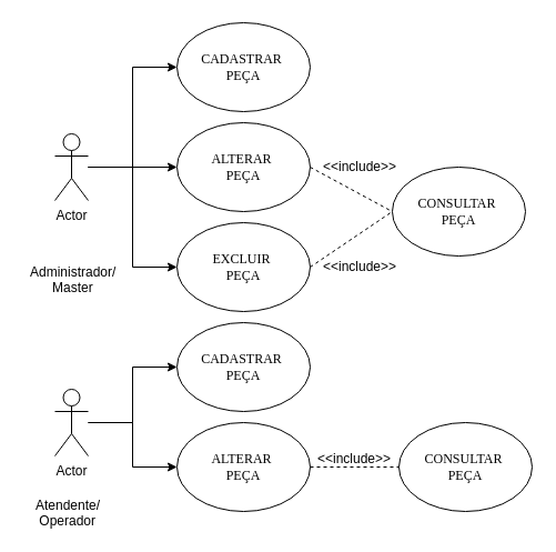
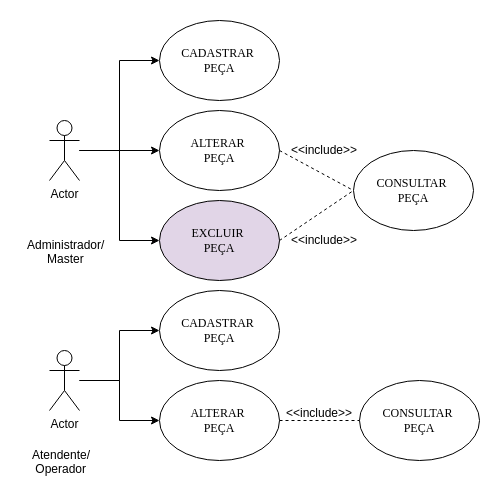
  <mxCell id="0" />
  <mxCell id="1" parent="0" />
  <mxCell id="2" style="edgeStyle=orthogonalEdgeStyle;rounded=0;orthogonalLoop=1;jettySize=auto;html=1;entryX=0;entryY=0.5;entryDx=0;entryDy=0;" edge="1" parent="1" source="5" target="6"><mxGeometry relative="1" as="geometry" /></mxCell>
  <mxCell id="3" style="edgeStyle=orthogonalEdgeStyle;rounded=0;orthogonalLoop=1;jettySize=auto;html=1;entryX=0;entryY=0.5;entryDx=0;entryDy=0;" edge="1" parent="1" source="5" target="8"><mxGeometry relative="1" as="geometry" /></mxCell>
  <mxCell id="4" style="edgeStyle=orthogonalEdgeStyle;rounded=0;orthogonalLoop=1;jettySize=auto;html=1;entryX=0;entryY=0.5;entryDx=0;entryDy=0;" edge="1" parent="1" source="5" target="7"><mxGeometry relative="1" as="geometry" /></mxCell>
  <mxCell id="5" value="Actor" style="shape=umlActor;verticalLabelPosition=bottom;labelBackgroundColor=#ffffff;verticalAlign=top;html=1;" vertex="1" parent="1"><mxGeometry x="49" y="120" width="30" height="60" as="geometry" /></mxCell>
  <mxCell id="6" value="&lt;font face=&quot;Times New Roman&quot;&gt;CADASTRAR&amp;nbsp; &lt;br&gt;PEÇA&lt;/font&gt;" style="ellipse;whiteSpace=wrap;html=1;" vertex="1" parent="1"><mxGeometry x="159" y="20" width="120" height="80" as="geometry" /></mxCell>
  <mxCell id="7" value="&lt;font face=&quot;Times New Roman&quot;&gt;ALTERAR&amp;nbsp;&lt;br&gt;&lt;/font&gt;&lt;span style=&quot;font-family: &amp;#34;times new roman&amp;#34;&quot;&gt;PEÇA&lt;/span&gt;" style="ellipse;whiteSpace=wrap;html=1;" vertex="1" parent="1"><mxGeometry x="159" y="110" width="120" height="80" as="geometry" /></mxCell>
- <mxCell id="8" value="&lt;font face=&quot;Times New Roman&quot;&gt;EXCLUIR&amp;nbsp;&lt;br&gt;&lt;/font&gt;&lt;span style=&quot;font-family: &amp;#34;times new roman&amp;#34;&quot;&gt;PEÇA&lt;/span&gt;&lt;font face=&quot;Times New Roman&quot;&gt;&lt;br&gt;&lt;/font&gt;" style="ellipse;whiteSpace=wrap;html=1;" vertex="1" parent="1"><mxGeometry x="159" y="200" width="120" height="80" as="geometry" /></mxCell>
+ <mxCell id="8" value="&lt;font face=&quot;Times New Roman&quot;&gt;EXCLUIR&amp;nbsp;&lt;br&gt;&lt;/font&gt;&lt;span style=&quot;font-family: &amp;#34;times new roman&amp;#34;&quot;&gt;PEÇA&lt;/span&gt;&lt;font face=&quot;Times New Roman&quot;&gt;&lt;br&gt;&lt;/font&gt;" style="ellipse;whiteSpace=wrap;html=1;fillColor=#e1d5e7;" vertex="1" parent="1"><mxGeometry x="159" y="200" width="120" height="80" as="geometry" /></mxCell>
  <mxCell id="9" value="&lt;font face=&quot;Times New Roman&quot;&gt;CONSULTAR&amp;nbsp;&lt;br&gt;&lt;/font&gt;&lt;span style=&quot;font-family: &amp;#34;times new roman&amp;#34;&quot;&gt;PEÇA&lt;/span&gt;&lt;font face=&quot;Times New Roman&quot;&gt;&lt;br&gt;&lt;/font&gt;" style="ellipse;whiteSpace=wrap;html=1;" vertex="1" parent="1"><mxGeometry x="353" y="150" width="120" height="80" as="geometry" /></mxCell>
  <mxCell id="10" value="" style="endArrow=none;dashed=1;html=1;entryX=0;entryY=0.5;entryDx=0;entryDy=0;" edge="1" parent="1" target="9"><mxGeometry width="50" height="50" relative="1" as="geometry"><mxPoint x="279" y="240" as="sourcePoint" /><mxPoint x="329" y="190" as="targetPoint" /></mxGeometry></mxCell>
  <mxCell id="11" value="" style="endArrow=none;dashed=1;html=1;exitX=1;exitY=0.5;exitDx=0;exitDy=0;entryX=0;entryY=0.5;entryDx=0;entryDy=0;" edge="1" parent="1" source="7" target="9"><mxGeometry width="50" height="50" relative="1" as="geometry"><mxPoint x="303" y="180" as="sourcePoint" /><mxPoint x="353" y="130" as="targetPoint" /></mxGeometry></mxCell>
  <mxCell id="12" value="&amp;lt;&amp;lt;include&amp;gt;&amp;gt;" style="text;html=1;resizable=0;points=[];autosize=1;align=left;verticalAlign=top;spacingTop=-4;" vertex="1" parent="1"><mxGeometry x="289" y="140" width="80" height="20" as="geometry" /></mxCell>
  <mxCell id="13" value="&amp;lt;&amp;lt;include&amp;gt;&amp;gt;" style="text;html=1;resizable=0;points=[];autosize=1;align=left;verticalAlign=top;spacingTop=-4;" vertex="1" parent="1"><mxGeometry x="289" y="230" width="80" height="20" as="geometry" /></mxCell>
  <mxCell id="14" value="Administrador/&lt;br&gt;&amp;nbsp; &amp;nbsp; &amp;nbsp; Master" style="text;html=1;resizable=0;points=[];autosize=1;align=left;verticalAlign=top;spacingTop=-4;" vertex="1" parent="1"><mxGeometry x="25" y="235" width="90" height="30" as="geometry" /></mxCell>
  <mxCell id="15" style="edgeStyle=orthogonalEdgeStyle;rounded=0;orthogonalLoop=1;jettySize=auto;html=1;entryX=0;entryY=0.5;entryDx=0;entryDy=0;" edge="1" parent="1" source="17" target="18"><mxGeometry relative="1" as="geometry" /></mxCell>
  <mxCell id="16" style="edgeStyle=orthogonalEdgeStyle;rounded=0;orthogonalLoop=1;jettySize=auto;html=1;entryX=0;entryY=0.5;entryDx=0;entryDy=0;" edge="1" parent="1" source="17" target="19"><mxGeometry relative="1" as="geometry" /></mxCell>
  <mxCell id="17" value="Actor" style="shape=umlActor;verticalLabelPosition=bottom;labelBackgroundColor=#ffffff;verticalAlign=top;html=1;" vertex="1" parent="1"><mxGeometry x="49" y="350" width="30" height="60" as="geometry" /></mxCell>
  <mxCell id="18" value="&lt;font face=&quot;Times New Roman&quot;&gt;CADASTRAR&amp;nbsp;&lt;br&gt;&lt;/font&gt;&lt;span style=&quot;font-family: &amp;#34;times new roman&amp;#34;&quot;&gt;PEÇA&lt;/span&gt;&lt;font face=&quot;Times New Roman&quot;&gt;&lt;br&gt;&lt;/font&gt;" style="ellipse;whiteSpace=wrap;html=1;" vertex="1" parent="1"><mxGeometry x="159" y="290" width="120" height="80" as="geometry" /></mxCell>
  <mxCell id="19" value="&lt;font face=&quot;Times New Roman&quot;&gt;ALTERAR&amp;nbsp;&lt;br&gt;&lt;/font&gt;&lt;span style=&quot;font-family: &amp;#34;times new roman&amp;#34;&quot;&gt;PEÇA&lt;/span&gt;&lt;font face=&quot;Times New Roman&quot;&gt;&lt;br&gt;&lt;/font&gt;" style="ellipse;whiteSpace=wrap;html=1;" vertex="1" parent="1"><mxGeometry x="159" y="380" width="120" height="80" as="geometry" /></mxCell>
  <mxCell id="20" value="&lt;font face=&quot;Times New Roman&quot;&gt;CONSULTAR&amp;nbsp;&lt;br&gt;&lt;/font&gt;&lt;span style=&quot;font-family: &amp;#34;times new roman&amp;#34;&quot;&gt;PEÇA&lt;/span&gt;&lt;font face=&quot;Times New Roman&quot;&gt;&lt;br&gt;&lt;/font&gt;" style="ellipse;whiteSpace=wrap;html=1;" vertex="1" parent="1"><mxGeometry x="359" y="380" width="120" height="80" as="geometry" /></mxCell>
  <mxCell id="21" value="" style="endArrow=none;dashed=1;html=1;exitX=1;exitY=0.5;exitDx=0;exitDy=0;entryX=0;entryY=0.5;entryDx=0;entryDy=0;" edge="1" parent="1" source="19" target="20"><mxGeometry width="50" height="50" relative="1" as="geometry"><mxPoint x="303" y="450" as="sourcePoint" /><mxPoint x="353" y="400" as="targetPoint" /></mxGeometry></mxCell>
  <mxCell id="22" value="&amp;lt;&amp;lt;include&amp;gt;&amp;gt;" style="text;html=1;resizable=0;points=[];autosize=1;align=left;verticalAlign=top;spacingTop=-4;" vertex="1" parent="1"><mxGeometry x="284" y="403" width="80" height="20" as="geometry" /></mxCell>
  <mxCell id="23" value="&amp;nbsp; &amp;nbsp;Atendente/&lt;br&gt;&amp;nbsp; &amp;nbsp; Operador" style="text;html=1;resizable=0;points=[];autosize=1;align=left;verticalAlign=top;spacingTop=-4;" vertex="1" parent="1"><mxGeometry x="20" y="445" width="80" height="30" as="geometry" /></mxCell>
